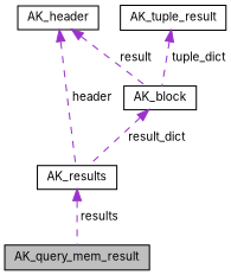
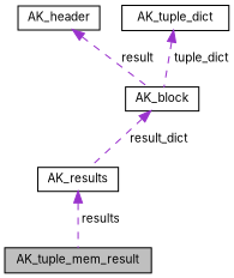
  digraph {
    fontname=Inter
    node [color=black fontname=Inter fontsize=10 shape=record]
    edge [color=darkorchid3 dir=back fontname=Inter fontsize=10 labelfontname=Helvetica labelfontsize=10 style=dashed]
-   n1 [fillcolor=grey75 fontcolor=black height=0.2 label=AK_query_mem_result style=filled width=0.4]
+   n1 [fillcolor=grey75 fontcolor=black height=0.2 label=AK_tuple_mem_result style=filled width=0.4]
    n2 [height=0.2 label=AK_results width=0.4]
    n3 [height=0.2 label=AK_header width=0.4]
    n4 [height=0.2 label=AK_block width=0.4]
-   n5 [height=0.2 label=AK_tuple_result width=0.4]
+   n5 [height=0.2 label=AK_tuple_dict width=0.4]
    n2 -> n1 [label=" results"]
-   n3 -> n2 [label=" header"]
    n3 -> n4 [label=" result"]
    n4 -> n2 [label=" result_dict"]
    n5 -> n4 [label=" tuple_dict"]
  }
